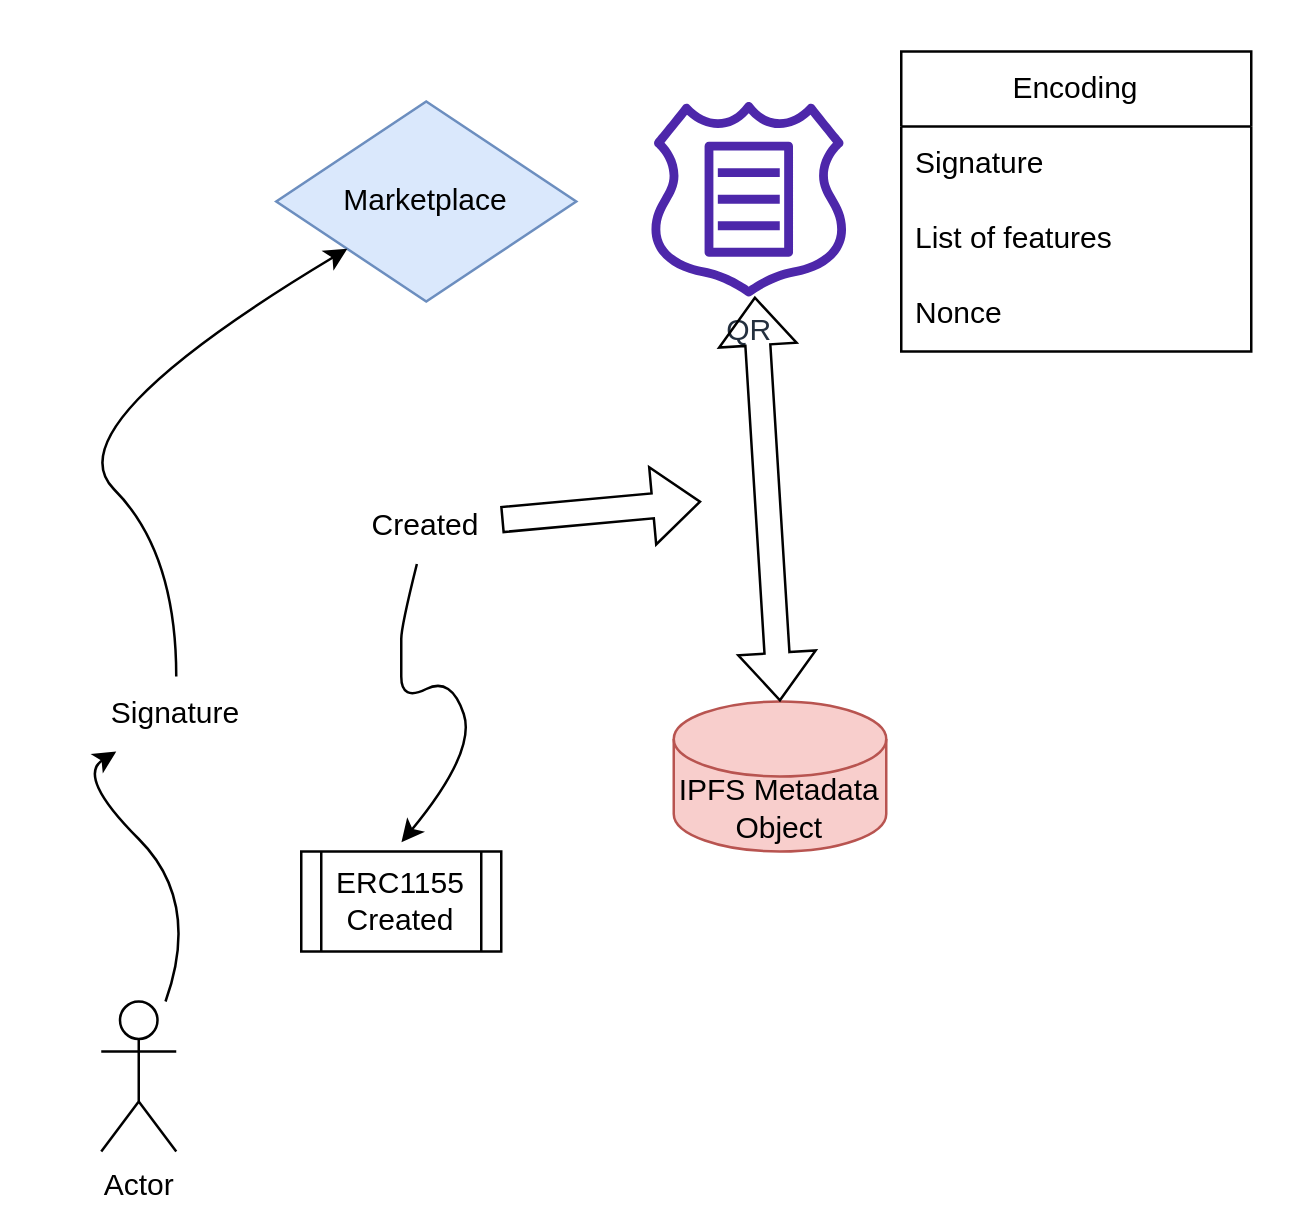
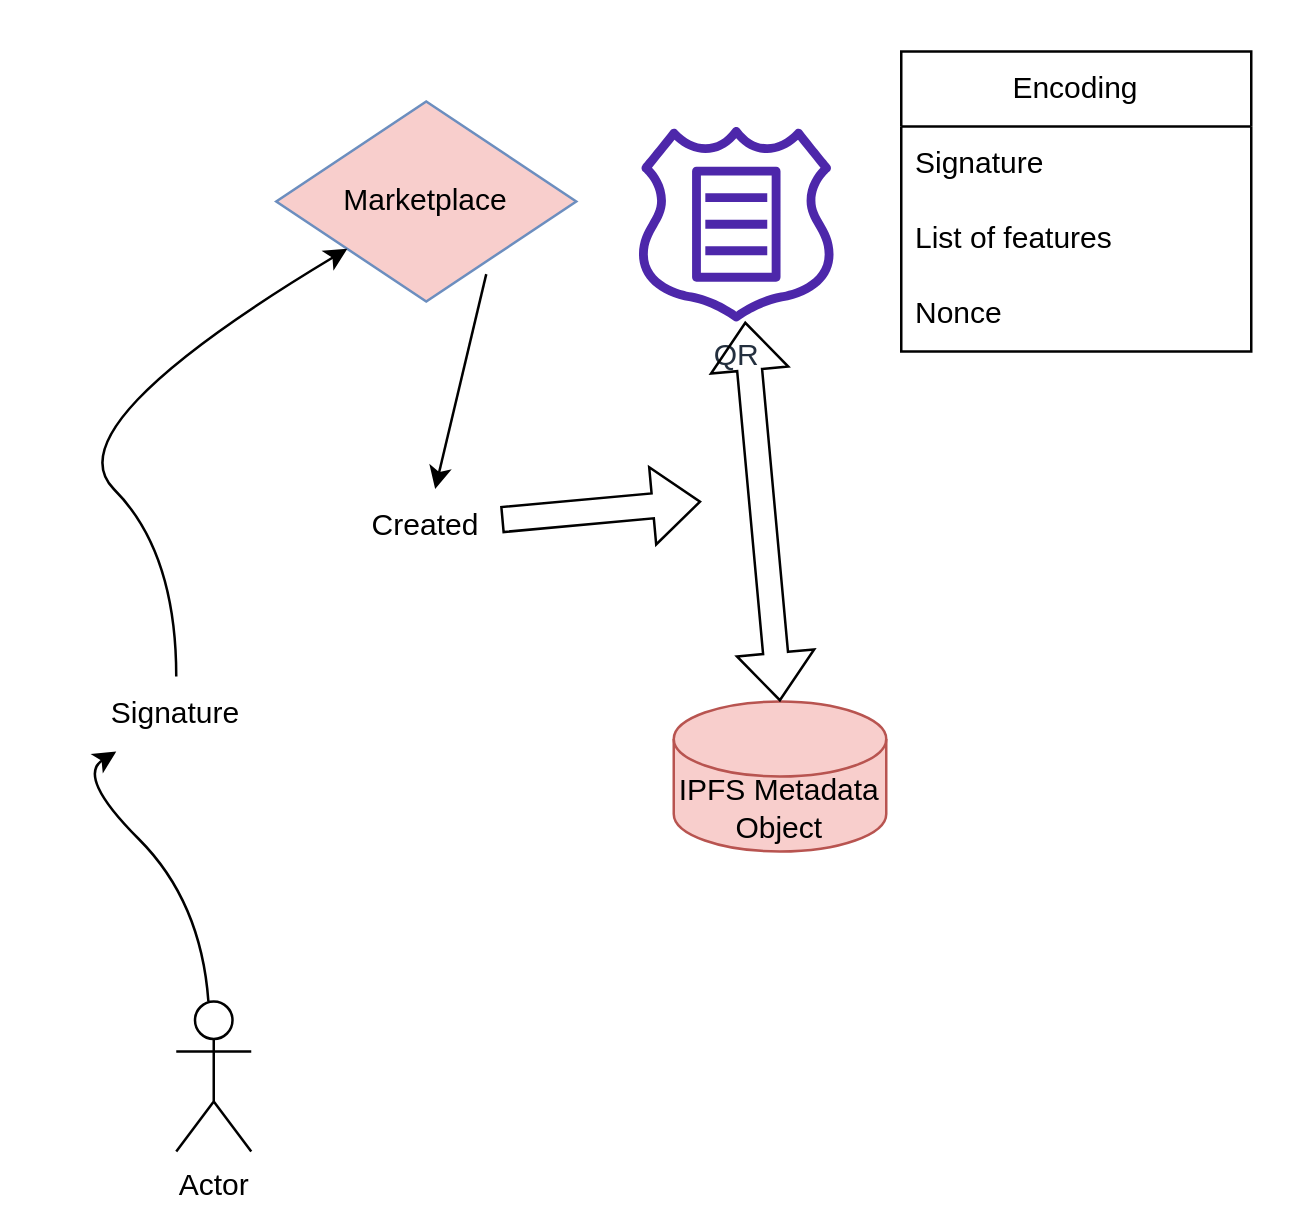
  <mxCell id="0" />
  <mxCell id="1" parent="0" />
- <mxCell id="2" value="ERC1155 Created" style="shape=process;whiteSpace=wrap;html=1;backgroundOutline=1;" vertex="1" parent="1"><mxGeometry x="120" y="340" width="80" height="40" as="geometry" /></mxCell>
- <mxCell id="3" value="Marketplace" style="rhombus;whiteSpace=wrap;html=1;fillColor=#dae8fc;strokeColor=#6c8ebf;" vertex="1" parent="1"><mxGeometry x="110" y="40" width="120" height="80" as="geometry" /></mxCell>
+ <mxCell id="3" value="Marketplace" style="rhombus;whiteSpace=wrap;html=1;fillColor=#f8cecc;strokeColor=#6c8ebf;" vertex="1" parent="1"><mxGeometry x="110" y="40" width="120" height="80" as="geometry" /></mxCell>
  <mxCell id="4" value="&lt;div&gt;Signature&lt;/div&gt;" style="text;html=1;strokeColor=none;fillColor=none;align=center;verticalAlign=middle;whiteSpace=wrap;rounded=0;" vertex="1" parent="1"><mxGeometry x="40" y="270" width="60" height="30" as="geometry" /></mxCell>
  <mxCell id="5" value="" style="curved=1;endArrow=classic;html=1;rounded=0;" edge="1" parent="1" source="7" target="4"><mxGeometry width="50" height="50" relative="1" as="geometry"><mxPoint x="30" y="360" as="sourcePoint" /><mxPoint x="80" y="310" as="targetPoint" /><Array as="points"><mxPoint x="80" y="360" /><mxPoint x="30" y="310" /></Array></mxGeometry></mxCell>
  <mxCell id="6" value="" style="curved=1;endArrow=classic;html=1;rounded=0;exitX=0.5;exitY=0;exitDx=0;exitDy=0;" edge="1" parent="1" source="4" target="3"><mxGeometry width="50" height="50" relative="1" as="geometry"><mxPoint x="110" y="220" as="sourcePoint" /><mxPoint x="36" y="160" as="targetPoint" /><Array as="points"><mxPoint x="70" y="220" /><mxPoint x="20" y="170" /></Array></mxGeometry></mxCell>
- <mxCell id="7" value="Actor" style="shape=umlActor;verticalLabelPosition=bottom;verticalAlign=top;html=1;outlineConnect=0;" vertex="1" parent="1"><mxGeometry x="40" y="400" width="30" height="60" as="geometry" /></mxCell>
- <mxCell id="8" value="" style="curved=1;endArrow=classic;html=1;rounded=0;entryX=0.501;entryY=-0.092;entryDx=0;entryDy=0;entryPerimeter=0;" edge="1" parent="1" source="10" target="2"><mxGeometry width="50" height="50" relative="1" as="geometry"><mxPoint x="380" y="251" as="sourcePoint" /><mxPoint x="160" y="330" as="targetPoint" /><Array as="points"><mxPoint x="160" y="250" /><mxPoint x="160" y="260" /><mxPoint x="160" y="280" /><mxPoint x="180" y="270" /><mxPoint x="190" y="300" /></Array></mxGeometry></mxCell>
+ <mxCell id="7" value="Actor" style="shape=umlActor;verticalLabelPosition=bottom;verticalAlign=top;html=1;outlineConnect=0;" vertex="1" parent="1"><mxGeometry x="70" y="400" width="30" height="60" as="geometry" /></mxCell>
+ <mxCell id="9" value="" style="curved=1;endArrow=classic;html=1;rounded=0;exitX=0.7;exitY=0.863;exitDx=0;exitDy=0;exitPerimeter=0;" edge="1" parent="1" source="3" target="10"><mxGeometry width="50" height="50" relative="1" as="geometry"><mxPoint x="194" y="109" as="sourcePoint" /><mxPoint x="160" y="330" as="targetPoint" /><Array as="points" /></mxGeometry></mxCell>
  <mxCell id="10" value="&lt;div&gt;Created&lt;/div&gt;" style="text;html=1;strokeColor=none;fillColor=none;align=center;verticalAlign=middle;whiteSpace=wrap;rounded=0;" vertex="1" parent="1"><mxGeometry x="140" y="195" width="60" height="30" as="geometry" /></mxCell>
  <mxCell id="11" value="IPFS Metadata Object" style="shape=cylinder3;whiteSpace=wrap;html=1;boundedLbl=1;backgroundOutline=1;size=15;fillColor=#f8cecc;strokeColor=#b85450;" vertex="1" parent="1"><mxGeometry x="269" y="280" width="85" height="60" as="geometry" /></mxCell>
- <mxCell id="12" value="&lt;div&gt;QR&lt;/div&gt;" style="sketch=0;outlineConnect=0;fontColor=#232F3E;gradientColor=none;fillColor=#4D27AA;strokeColor=none;dashed=0;verticalLabelPosition=bottom;verticalAlign=top;align=center;html=1;fontSize=12;fontStyle=0;aspect=fixed;pointerEvents=1;shape=mxgraph.aws4.route_53_resolver_query_logging;" vertex="1" parent="1"><mxGeometry x="260" y="40" width="78" height="78" as="geometry" /></mxCell>
+ <mxCell id="12" value="&lt;div&gt;QR&lt;/div&gt;" style="sketch=0;outlineConnect=0;fontColor=#232F3E;gradientColor=none;fillColor=#4D27AA;strokeColor=none;dashed=0;verticalLabelPosition=bottom;verticalAlign=top;align=center;html=1;fontSize=12;fontStyle=0;aspect=fixed;pointerEvents=1;shape=mxgraph.aws4.route_53_resolver_query_logging;" vertex="1" parent="1"><mxGeometry x="255" y="50" width="78" height="78" as="geometry" /></mxCell>
  <mxCell id="13" value="" style="shape=flexArrow;endArrow=classic;startArrow=classic;html=1;rounded=0;exitX=0.5;exitY=0;exitDx=0;exitDy=0;exitPerimeter=0;" edge="1" parent="1" source="11" target="12"><mxGeometry width="100" height="100" relative="1" as="geometry"><mxPoint x="260" y="260" as="sourcePoint" /><mxPoint x="360" y="160" as="targetPoint" /></mxGeometry></mxCell>
  <mxCell id="14" value="" style="shape=flexArrow;endArrow=classic;html=1;rounded=0;" edge="1" parent="1" source="10"><mxGeometry width="50" height="50" relative="1" as="geometry"><mxPoint x="340" y="270" as="sourcePoint" /><mxPoint x="280" y="200" as="targetPoint" /></mxGeometry></mxCell>
  <mxCell id="15" value="Encoding" style="swimlane;fontStyle=0;childLayout=stackLayout;horizontal=1;startSize=30;horizontalStack=0;resizeParent=1;resizeParentMax=0;resizeLast=0;collapsible=1;marginBottom=0;whiteSpace=wrap;html=1;" vertex="1" parent="1"><mxGeometry x="360" y="20" width="140" height="120" as="geometry" /></mxCell>
  <mxCell id="16" value="Signature" style="text;strokeColor=none;fillColor=none;align=left;verticalAlign=middle;spacingLeft=4;spacingRight=4;overflow=hidden;points=[[0,0.5],[1,0.5]];portConstraint=eastwest;rotatable=0;whiteSpace=wrap;html=1;" vertex="1" parent="15"><mxGeometry y="30" width="140" height="30" as="geometry" /></mxCell>
  <mxCell id="17" value="List of features" style="text;strokeColor=none;fillColor=none;align=left;verticalAlign=middle;spacingLeft=4;spacingRight=4;overflow=hidden;points=[[0,0.5],[1,0.5]];portConstraint=eastwest;rotatable=0;whiteSpace=wrap;html=1;" vertex="1" parent="15"><mxGeometry y="60" width="140" height="30" as="geometry" /></mxCell>
  <mxCell id="18" value="Nonce" style="text;strokeColor=none;fillColor=none;align=left;verticalAlign=middle;spacingLeft=4;spacingRight=4;overflow=hidden;points=[[0,0.5],[1,0.5]];portConstraint=eastwest;rotatable=0;whiteSpace=wrap;html=1;" vertex="1" parent="15"><mxGeometry y="90" width="140" height="30" as="geometry" /></mxCell>
